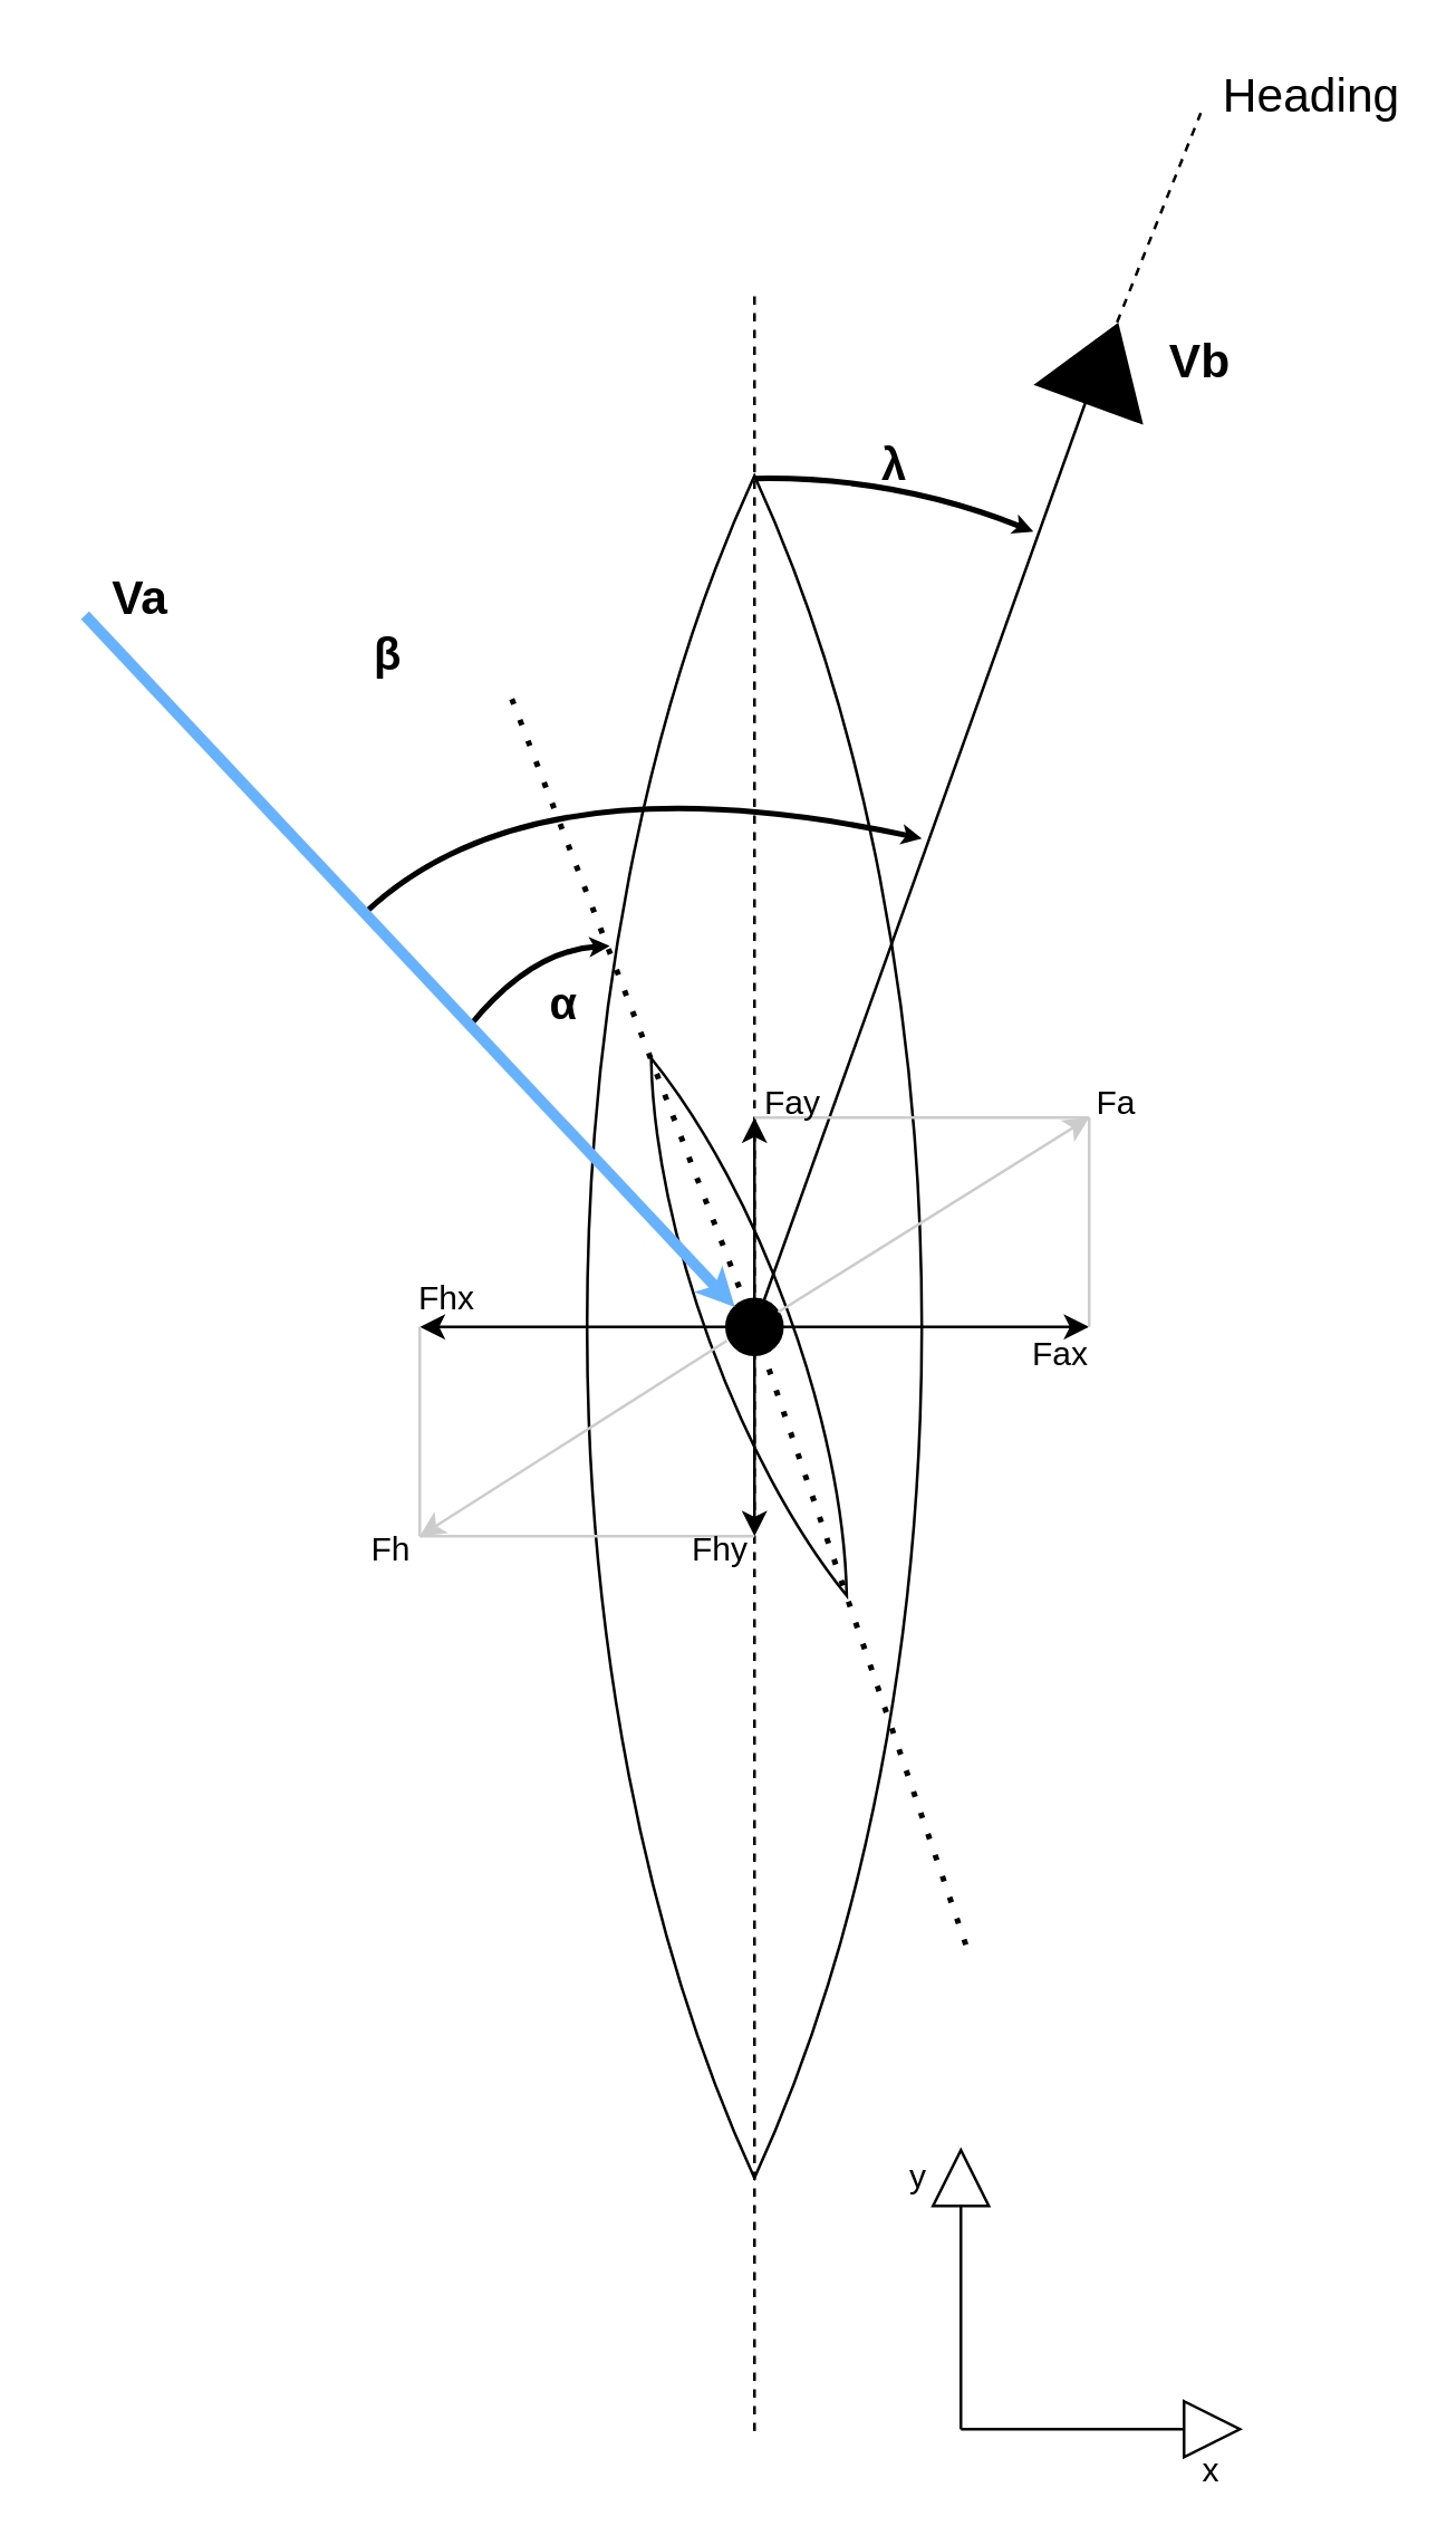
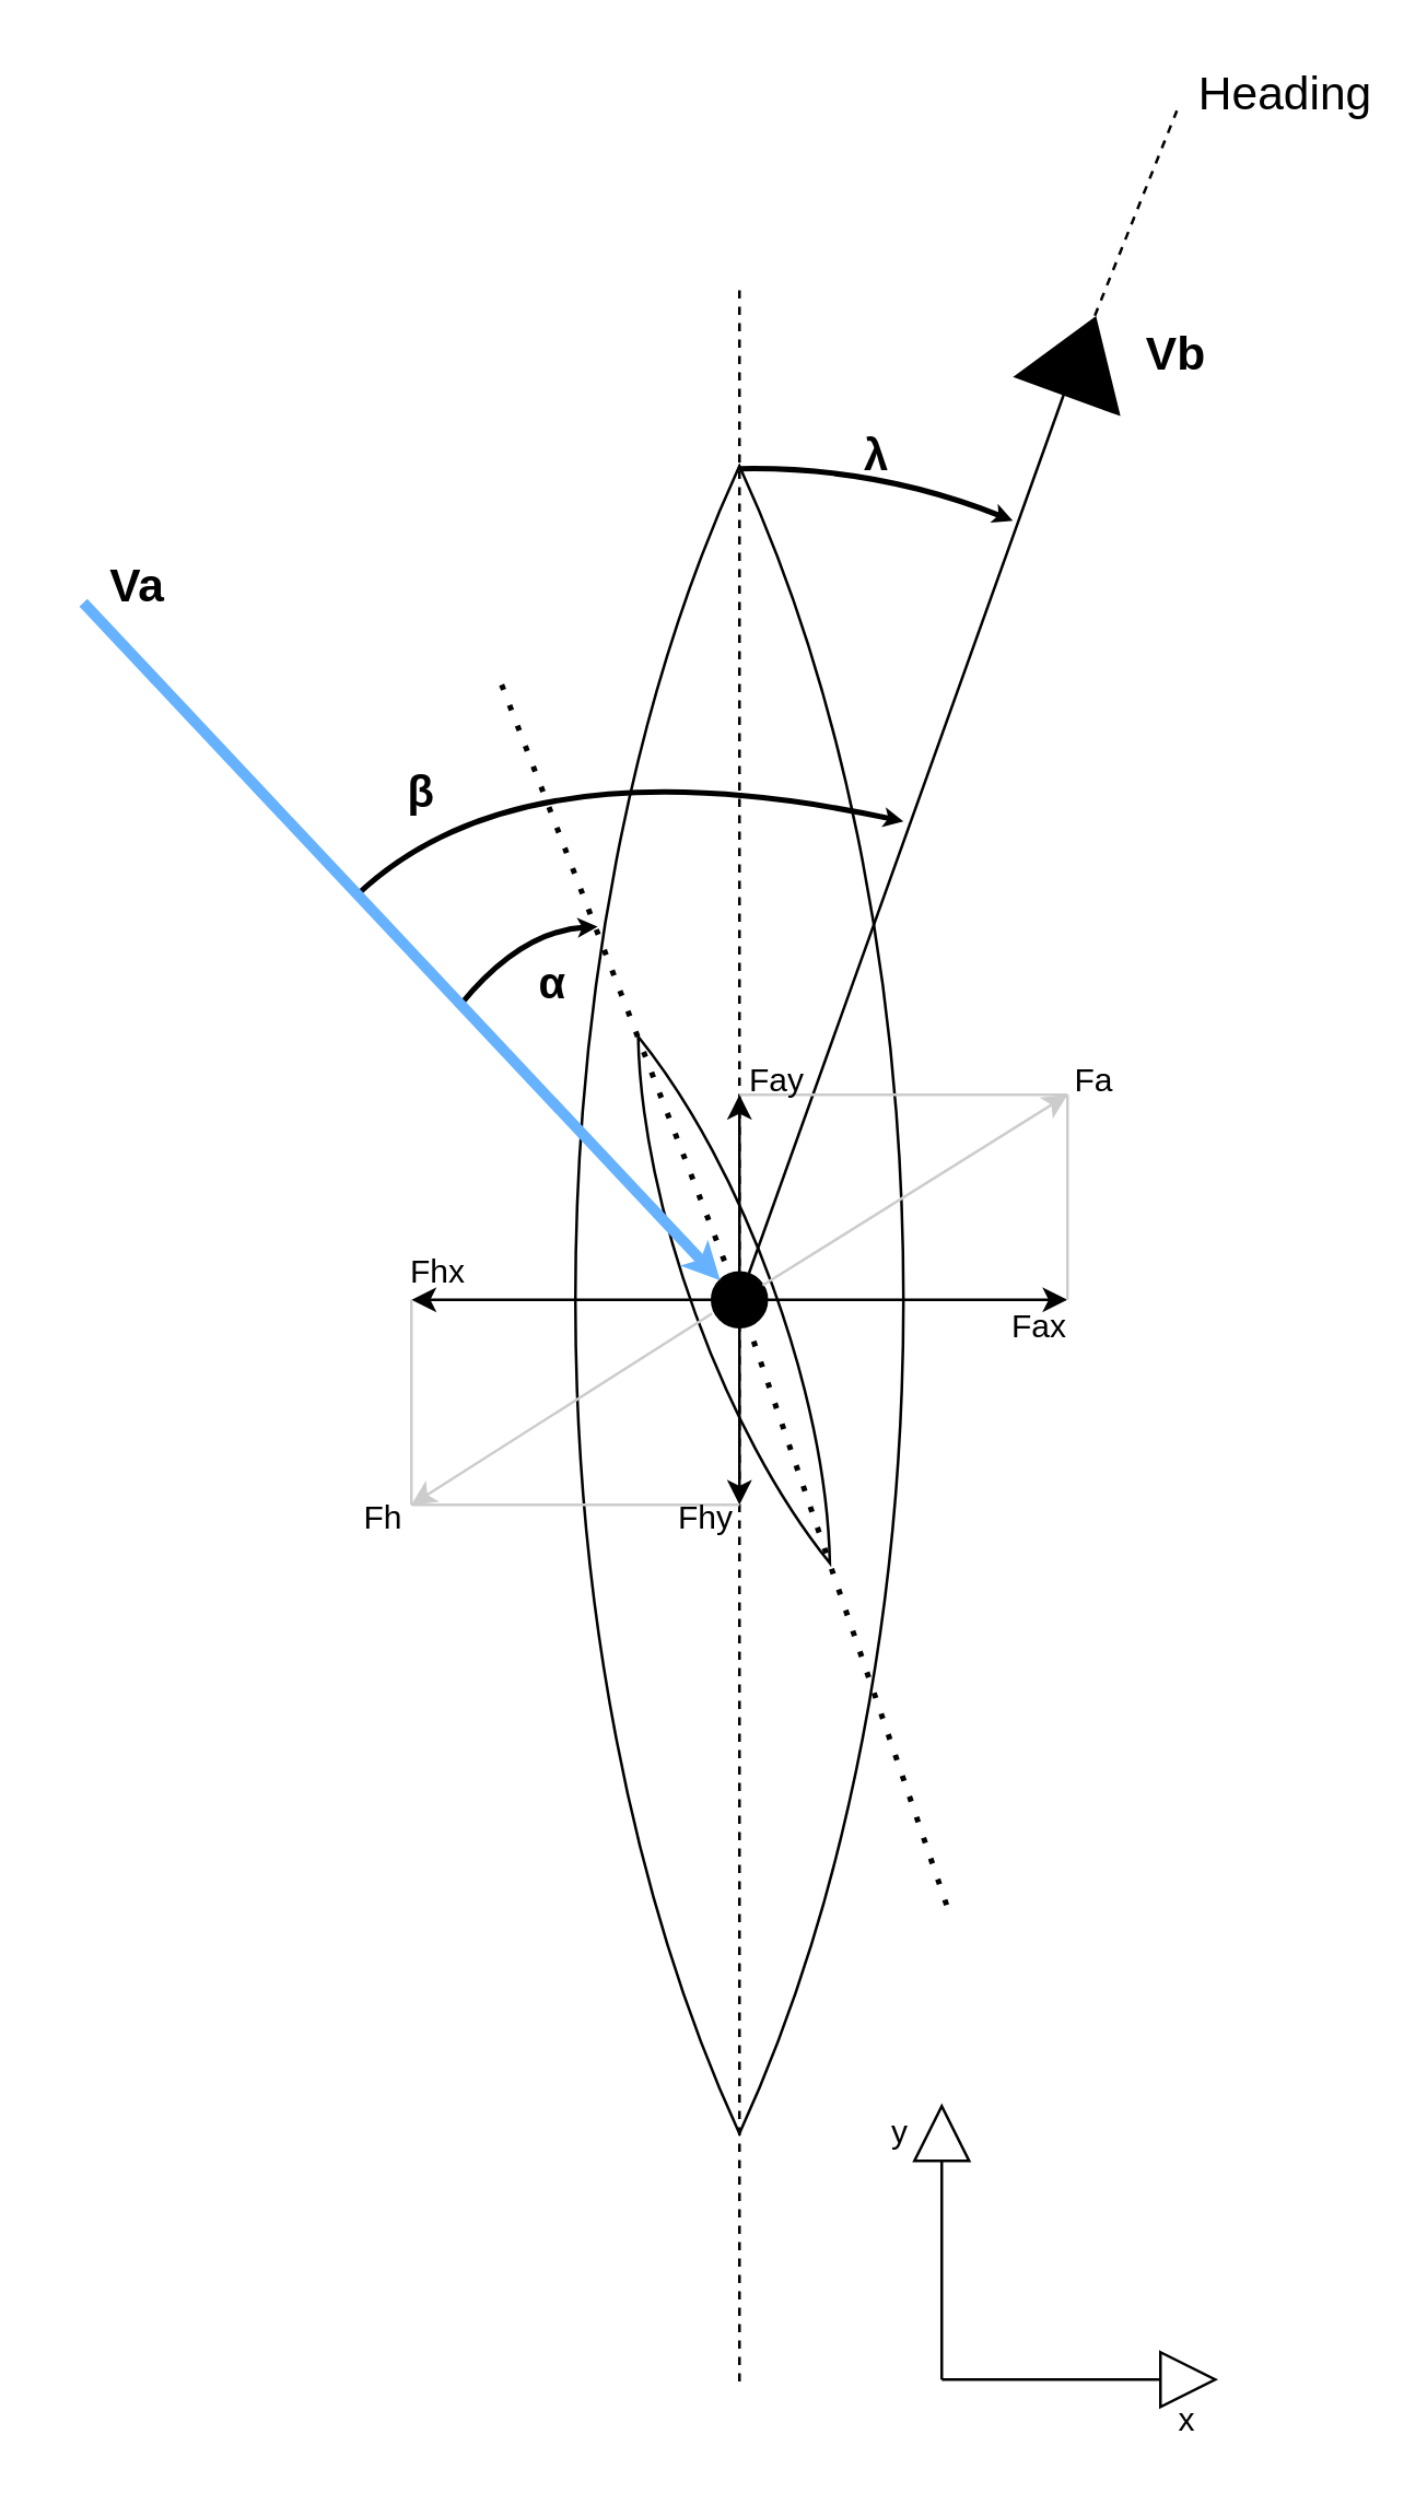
  <mxCell id="0" />
  <mxCell id="1" parent="0" />
  <mxCell id="2" value="" style="curved=1;endArrow=classic;html=1;rounded=0;strokeColor=#000000;strokeWidth=2;fontSize=12;endSize=1;jumpSize=6;entryX=0.753;entryY=-0.051;entryDx=0;entryDy=0;entryPerimeter=0;" edge="1" parent="1" target="38"><mxGeometry width="50" height="50" relative="1" as="geometry"><mxPoint x="168" y="367" as="sourcePoint" /><mxPoint x="220" y="340" as="targetPoint" /><Array as="points"><mxPoint x="190" y="340" /></Array></mxGeometry></mxCell>
  <mxCell id="3" value="" style="endArrow=none;html=1;rounded=0;" edge="1" parent="1"><mxGeometry width="50" height="50" relative="1" as="geometry"><mxPoint x="344" y="870" as="sourcePoint" /><mxPoint x="344" y="790" as="targetPoint" /></mxGeometry></mxCell>
  <mxCell id="4" value="" style="endArrow=none;html=1;rounded=0;" edge="1" parent="1"><mxGeometry width="50" height="50" relative="1" as="geometry"><mxPoint x="424" y="870" as="sourcePoint" /><mxPoint x="344" y="870" as="targetPoint" /></mxGeometry></mxCell>
  <mxCell id="5" value="" style="triangle;whiteSpace=wrap;html=1;rotation=-90;" vertex="1" parent="1"><mxGeometry x="334" y="770" width="20" height="20" as="geometry" /></mxCell>
  <mxCell id="6" value="" style="triangle;whiteSpace=wrap;html=1;rotation=0;" vertex="1" parent="1"><mxGeometry x="424" y="860" width="20" height="20" as="geometry" /></mxCell>
  <mxCell id="7" value="y" style="text;strokeColor=none;align=center;fillColor=none;html=1;verticalAlign=middle;whiteSpace=wrap;rounded=0;" vertex="1" parent="1"><mxGeometry x="314" y="770" width="30" height="20" as="geometry" /></mxCell>
  <mxCell id="8" value="x" style="text;strokeColor=none;align=center;fillColor=none;html=1;verticalAlign=middle;whiteSpace=wrap;rounded=0;" vertex="1" parent="1"><mxGeometry x="419" y="880" width="30" height="10" as="geometry" /></mxCell>
  <mxCell id="9" value="" style="whiteSpace=wrap;html=1;shape=mxgraph.basic.pointed_oval" vertex="1" parent="1"><mxGeometry x="190" y="170" width="160" height="610" as="geometry" /></mxCell>
  <mxCell id="10" value="" style="whiteSpace=wrap;html=1;shape=mxgraph.basic.pointed_oval;rotation=-20;" vertex="1" parent="1"><mxGeometry x="248" y="372.5" width="40" height="205" as="geometry" /></mxCell>
  <mxCell id="11" value="" style="ellipse;whiteSpace=wrap;html=1;aspect=fixed;fillColor=#000000;" vertex="1" parent="1"><mxGeometry x="260" y="465" width="20" height="20" as="geometry" /></mxCell>
  <mxCell id="12" value="" style="endArrow=none;html=1;rounded=0;" edge="1" parent="1" source="11"><mxGeometry width="50" height="50" relative="1" as="geometry"><mxPoint x="240" y="460" as="sourcePoint" /><mxPoint x="390" y="140" as="targetPoint" /></mxGeometry></mxCell>
  <mxCell id="13" value="" style="triangle;whiteSpace=wrap;html=1;fillColor=#000000;rotation=-70;" vertex="1" parent="1"><mxGeometry x="380" y="110" width="30" height="40" as="geometry" /></mxCell>
  <mxCell id="14" value="&lt;font style=&quot;font-size: 17px;&quot;&gt;&lt;b&gt;Vb&lt;/b&gt;&lt;/font&gt;" style="text;strokeColor=none;align=center;fillColor=none;html=1;verticalAlign=middle;whiteSpace=wrap;rounded=0;" vertex="1" parent="1"><mxGeometry x="400" y="115" width="60" height="30" as="geometry" /></mxCell>
  <mxCell id="15" value="" style="endArrow=none;dashed=1;html=1;rounded=0;fontSize=17;exitX=0;exitY=0;exitDx=0;exitDy=0;" edge="1" parent="1" source="14"><mxGeometry width="50" height="50" relative="1" as="geometry"><mxPoint x="390" y="160" as="sourcePoint" /><mxPoint x="430" y="40" as="targetPoint" /><Array as="points"><mxPoint x="410" y="90" /></Array></mxGeometry></mxCell>
  <mxCell id="16" value="Heading" style="text;strokeColor=none;align=center;fillColor=none;html=1;verticalAlign=middle;whiteSpace=wrap;rounded=0;fontSize=17;" vertex="1" parent="1"><mxGeometry x="440" width="60" height="30" as="geometry" y="20" /></mxCell>
  <mxCell id="17" value="" style="endArrow=none;dashed=1;html=1;rounded=0;fontSize=17;" edge="1" parent="1"><mxGeometry width="50" height="50" relative="1" as="geometry"><mxPoint x="270" y="870.741" as="sourcePoint" /><mxPoint x="270" y="105" as="targetPoint" /></mxGeometry></mxCell>
  <mxCell id="18" value="" style="endArrow=classic;html=1;rounded=0;fontSize=17;exitX=1;exitY=0.5;exitDx=0;exitDy=0;" edge="1" parent="1" source="11"><mxGeometry width="50" height="50" relative="1" as="geometry"><mxPoint x="370" y="470" as="sourcePoint" /><mxPoint x="390" y="475" as="targetPoint" /></mxGeometry></mxCell>
  <mxCell id="19" value="" style="endArrow=classic;html=1;rounded=0;fontSize=17;" edge="1" parent="1" source="11"><mxGeometry width="50" height="50" relative="1" as="geometry"><mxPoint x="258" y="474.63" as="sourcePoint" /><mxPoint x="150" y="475" as="targetPoint" /></mxGeometry></mxCell>
  <mxCell id="20" value="" style="endArrow=classic;html=1;rounded=0;fontSize=17;exitX=0.5;exitY=0;exitDx=0;exitDy=0;" edge="1" parent="1" source="11"><mxGeometry width="50" height="50" relative="1" as="geometry"><mxPoint x="270" y="470" as="sourcePoint" /><mxPoint x="270" y="400" as="targetPoint" /></mxGeometry></mxCell>
  <mxCell id="21" value="" style="endArrow=classic;html=1;rounded=0;fontSize=17;" edge="1" parent="1"><mxGeometry width="50" height="50" relative="1" as="geometry"><mxPoint x="270" y="480" as="sourcePoint" /><mxPoint x="270" y="550" as="targetPoint" /></mxGeometry></mxCell>
  <mxCell id="22" value="" style="endArrow=classic;html=1;rounded=0;fontSize=17;strokeColor=#CCCCCC;" edge="1" parent="1" source="11"><mxGeometry width="50" height="50" relative="1" as="geometry"><mxPoint x="280" y="465" as="sourcePoint" /><mxPoint x="390" y="400" as="targetPoint" /></mxGeometry></mxCell>
  <mxCell id="23" value="" style="endArrow=classic;html=1;rounded=0;fontSize=17;strokeColor=#CCCCCC;" edge="1" parent="1"><mxGeometry width="50" height="50" relative="1" as="geometry"><mxPoint x="260" y="480" as="sourcePoint" /><mxPoint x="150" y="550" as="targetPoint" /></mxGeometry></mxCell>
  <mxCell id="24" value="" style="endArrow=none;html=1;rounded=0;strokeColor=#CCCCCC;fontSize=17;jumpSize=6;endSize=1;" edge="1" parent="1"><mxGeometry width="50" height="50" relative="1" as="geometry"><mxPoint x="150" y="550" as="sourcePoint" /><mxPoint x="150" y="475" as="targetPoint" /></mxGeometry></mxCell>
  <mxCell id="25" value="" style="endArrow=none;html=1;rounded=0;strokeColor=#CCCCCC;fontSize=17;jumpSize=6;endSize=1;" edge="1" parent="1"><mxGeometry width="50" height="50" relative="1" as="geometry"><mxPoint x="390" y="475" as="sourcePoint" /><mxPoint x="390" y="400" as="targetPoint" /></mxGeometry></mxCell>
  <mxCell id="26" value="" style="endArrow=none;html=1;rounded=0;strokeColor=#CCCCCC;fontSize=17;jumpSize=6;endSize=1;" edge="1" parent="1"><mxGeometry width="50" height="50" relative="1" as="geometry"><mxPoint x="270" y="400" as="sourcePoint" /><mxPoint x="390" y="400" as="targetPoint" /></mxGeometry></mxCell>
  <mxCell id="27" value="" style="endArrow=none;html=1;rounded=0;strokeColor=#CCCCCC;fontSize=17;jumpSize=6;endSize=1;" edge="1" parent="1"><mxGeometry width="50" height="50" relative="1" as="geometry"><mxPoint x="150" y="550" as="sourcePoint" /><mxPoint x="270" y="550" as="targetPoint" /></mxGeometry></mxCell>
  <mxCell id="28" value="Fay" style="text;strokeColor=none;align=center;fillColor=none;html=1;verticalAlign=middle;whiteSpace=wrap;rounded=0;fontSize=12;" vertex="1" parent="1"><mxGeometry x="254" y="380" width="60" height="30" as="geometry" /></mxCell>
  <mxCell id="29" value="Fax" style="text;strokeColor=none;align=center;fillColor=none;html=1;verticalAlign=middle;whiteSpace=wrap;rounded=0;fontSize=12;" vertex="1" parent="1"><mxGeometry x="350" y="470" width="60" height="30" as="geometry" /></mxCell>
  <mxCell id="30" value="Fa" style="text;strokeColor=none;align=center;fillColor=none;html=1;verticalAlign=middle;whiteSpace=wrap;rounded=0;fontSize=12;" vertex="1" parent="1"><mxGeometry x="370" y="380" width="60" height="30" as="geometry" /></mxCell>
  <mxCell id="31" value="Fh" style="text;strokeColor=none;align=center;fillColor=none;html=1;verticalAlign=middle;whiteSpace=wrap;rounded=0;fontSize=12;" vertex="1" parent="1"><mxGeometry x="110" y="540" width="60" height="30" as="geometry" /></mxCell>
  <mxCell id="32" value="Fhx" style="text;strokeColor=none;align=center;fillColor=none;html=1;verticalAlign=middle;whiteSpace=wrap;rounded=0;fontSize=12;" vertex="1" parent="1"><mxGeometry x="130" y="450" width="60" height="30" as="geometry" /></mxCell>
  <mxCell id="33" value="Fhy" style="text;strokeColor=none;align=center;fillColor=none;html=1;verticalAlign=middle;whiteSpace=wrap;rounded=0;fontSize=12;" vertex="1" parent="1"><mxGeometry x="228" y="540" width="60" height="30" as="geometry" /></mxCell>
  <mxCell id="34" value="&lt;font style=&quot;font-size: 17px;&quot;&gt;&lt;b&gt;Va&lt;/b&gt;&lt;/font&gt;" style="text;strokeColor=none;align=center;fillColor=none;html=1;verticalAlign=middle;whiteSpace=wrap;rounded=0;" vertex="1" parent="1"><mxGeometry x="20" y="200" width="60" height="30" as="geometry" /></mxCell>
  <mxCell id="35" value="" style="endArrow=none;dashed=1;html=1;dashPattern=1 3;strokeWidth=2;rounded=0;strokeColor=#000000;fontSize=12;endSize=1;jumpSize=6;" edge="1" parent="1"><mxGeometry width="50" height="50" relative="1" as="geometry"><mxPoint x="183" y="250" as="sourcePoint" /><mxPoint x="270" y="475" as="targetPoint" /></mxGeometry></mxCell>
  <mxCell id="36" value="" style="endArrow=none;dashed=1;html=1;dashPattern=1 3;strokeWidth=2;rounded=0;strokeColor=#000000;fontSize=12;endSize=1;jumpSize=6;" edge="1" parent="1"><mxGeometry width="50" height="50" relative="1" as="geometry"><mxPoint x="270" y="475" as="sourcePoint" /><mxPoint x="347" y="700" as="targetPoint" /></mxGeometry></mxCell>
- <mxCell id="37" value="&lt;meta charset=&quot;utf-8&quot; style=&quot;font-size: 16px;&quot;&gt;&lt;table style=&quot;font-size: 16px;&quot;&gt;&lt;tbody style=&quot;font-size: 16px;&quot;&gt;&lt;tr style=&quot;font-size: 16px;&quot;&gt;&lt;td style=&quot;font-size: 16px;&quot;&gt;&lt;b style=&quot;font-size: 16px;&quot;&gt;&lt;/b&gt;&lt;/td&gt;&lt;td style=&quot;font-size: 16px;&quot;&gt;&lt;b style=&quot;font-size: 16px;&quot;&gt;β&lt;/b&gt;&lt;/td&gt;&lt;/tr&gt;&lt;/tbody&gt;&lt;/table&gt;" style="text;whiteSpace=wrap;html=1;fontSize=16;" vertex="1" parent="1"><mxGeometry x="125" y="215" width="50" height="40" as="geometry" /></mxCell>
+ <mxCell id="37" value="&lt;meta charset=&quot;utf-8&quot; style=&quot;font-size: 16px;&quot;&gt;&lt;table style=&quot;font-size: 16px;&quot;&gt;&lt;tbody style=&quot;font-size: 16px;&quot;&gt;&lt;tr style=&quot;font-size: 16px;&quot;&gt;&lt;td style=&quot;font-size: 16px;&quot;&gt;&lt;b style=&quot;font-size: 16px;&quot;&gt;&lt;/b&gt;&lt;/td&gt;&lt;td style=&quot;font-size: 16px;&quot;&gt;&lt;b style=&quot;font-size: 16px;&quot;&gt;β&lt;/b&gt;&lt;/td&gt;&lt;/tr&gt;&lt;/tbody&gt;&lt;/table&gt;" style="text;whiteSpace=wrap;html=1;fontSize=16;" vertex="1" parent="1"><mxGeometry x="140" y="270" width="50" height="40" as="geometry" /></mxCell>
  <mxCell id="38" value="&lt;meta charset=&quot;utf-8&quot; style=&quot;font-size: 16px;&quot;&gt;&lt;table style=&quot;font-size: 16px;&quot;&gt;&lt;tbody style=&quot;font-size: 16px;&quot;&gt;&lt;tr style=&quot;font-size: 16px;&quot;&gt;&lt;td style=&quot;font-size: 16px;&quot;&gt;&lt;b style=&quot;font-size: 16px;&quot;&gt;&lt;/b&gt;&lt;/td&gt;&lt;td style=&quot;font-size: 16px;&quot;&gt;&lt;b style=&quot;font-size: 16px;&quot;&gt;α&lt;/b&gt;&lt;/td&gt;&lt;/tr&gt;&lt;/tbody&gt;&lt;/table&gt;" style="text;whiteSpace=wrap;html=1;fontSize=16;" vertex="1" parent="1"><mxGeometry x="188" y="340" width="40" height="30" as="geometry" /></mxCell>
  <mxCell id="39" value="&lt;b style=&quot;font-size: 16px;&quot;&gt;λ&lt;/b&gt;" style="text;whiteSpace=wrap;html=1;fontSize=16;" vertex="1" parent="1"><mxGeometry x="314" y="150" width="50" height="40" as="geometry" /></mxCell>
  <mxCell id="40" value="" style="curved=1;endArrow=classic;html=1;rounded=0;strokeColor=#000000;strokeWidth=2;fontSize=12;endSize=1;jumpSize=6;" edge="1" parent="1"><mxGeometry width="50" height="50" relative="1" as="geometry"><mxPoint x="130" y="327" as="sourcePoint" /><mxPoint x="330" y="300" as="targetPoint" /><Array as="points"><mxPoint x="190" y="270" /></Array></mxGeometry></mxCell>
  <mxCell id="41" value="" style="endArrow=classic;html=1;rounded=0;strokeColor=#66B2FF;fontSize=12;endSize=1;jumpSize=6;entryX=0;entryY=0;entryDx=0;entryDy=0;strokeWidth=4;" edge="1" parent="1" target="11"><mxGeometry width="50" height="50" relative="1" as="geometry"><mxPoint x="30" y="220" as="sourcePoint" /><mxPoint x="150" y="330" as="targetPoint" /></mxGeometry></mxCell>
  <mxCell id="42" value="" style="curved=1;endArrow=classic;html=1;rounded=0;strokeColor=#000000;strokeWidth=2;fontSize=12;endSize=1;jumpSize=6;" edge="1" parent="1"><mxGeometry width="50" height="50" relative="1" as="geometry"><mxPoint x="270" y="171" as="sourcePoint" /><mxPoint x="370" y="190" as="targetPoint" /><Array as="points"><mxPoint x="320" y="170" /></Array></mxGeometry></mxCell>
